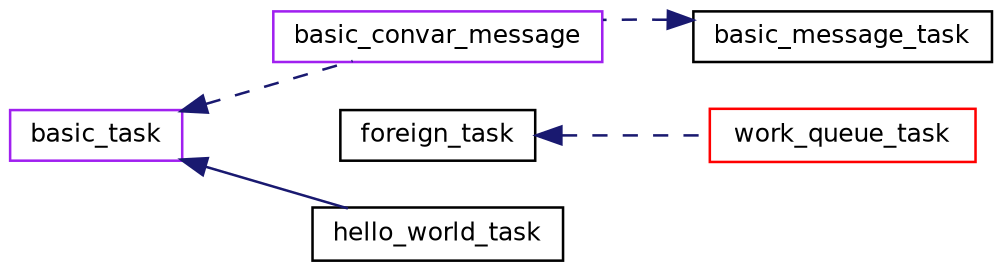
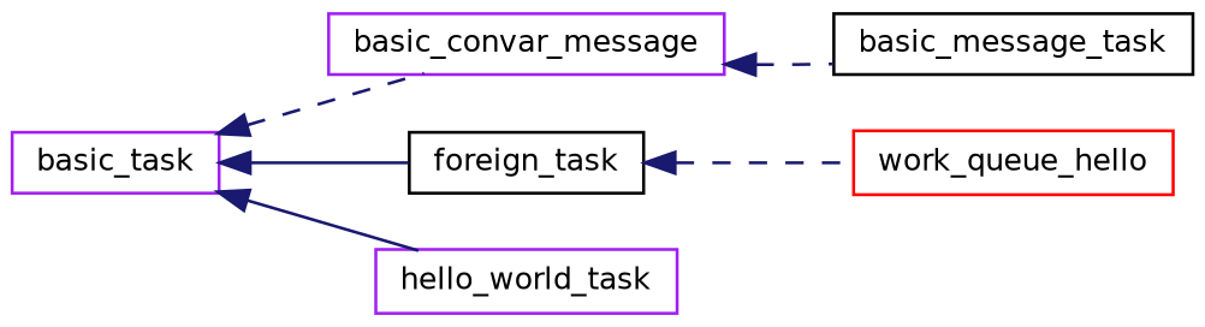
  digraph {
    rankdir=LR
    node [color=black fillcolor=white fontname=Helvetica fontsize=10 shape=record style=filled]
    edge [color=midnightblue dir=back fontname=Helvetica fontsize=10 labelfontname=Helvetica labelfontsize=10 style=dashed]
    n1 [color=purple height=0.2 label=basic_task width=0.4]
    n2 [color=purple height=0.2 label=basic_convar_message width=0.4]
    n3 [height=0.2 label=foreign_task width=0.4]
-   n4 [height=0.2 label=hello_world_task width=0.4]
+   n4 [color=purple height=0.2 label=hello_world_task width=0.4]
    n5 [height=0.2 label=basic_message_task width=0.4]
-   n6 [color=red height=0.2 label=work_queue_task width=0.4]
+   n6 [color=red height=0.2 label=work_queue_hello width=0.4]
    n1 -> n2
+   n1 -> n3 [style=solid]
    n1 -> n4 [style=solid]
-   n5 -> n2
+   n2 -> n5
    n3 -> n6
  }
